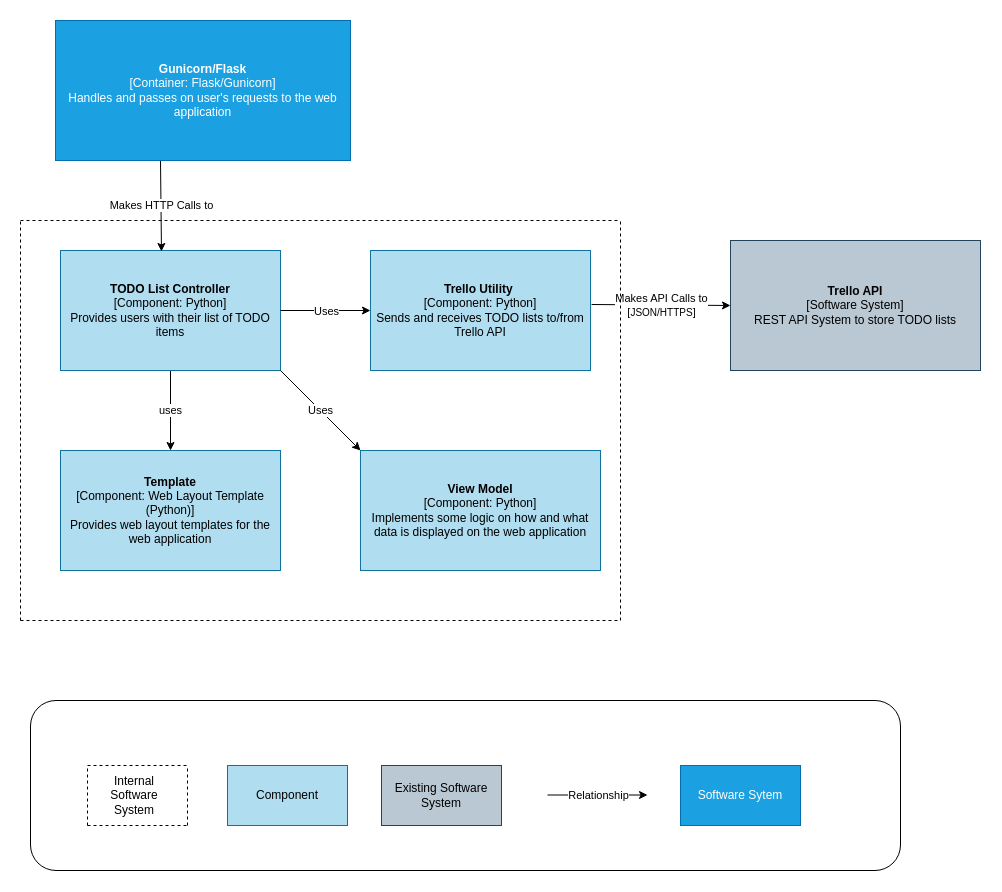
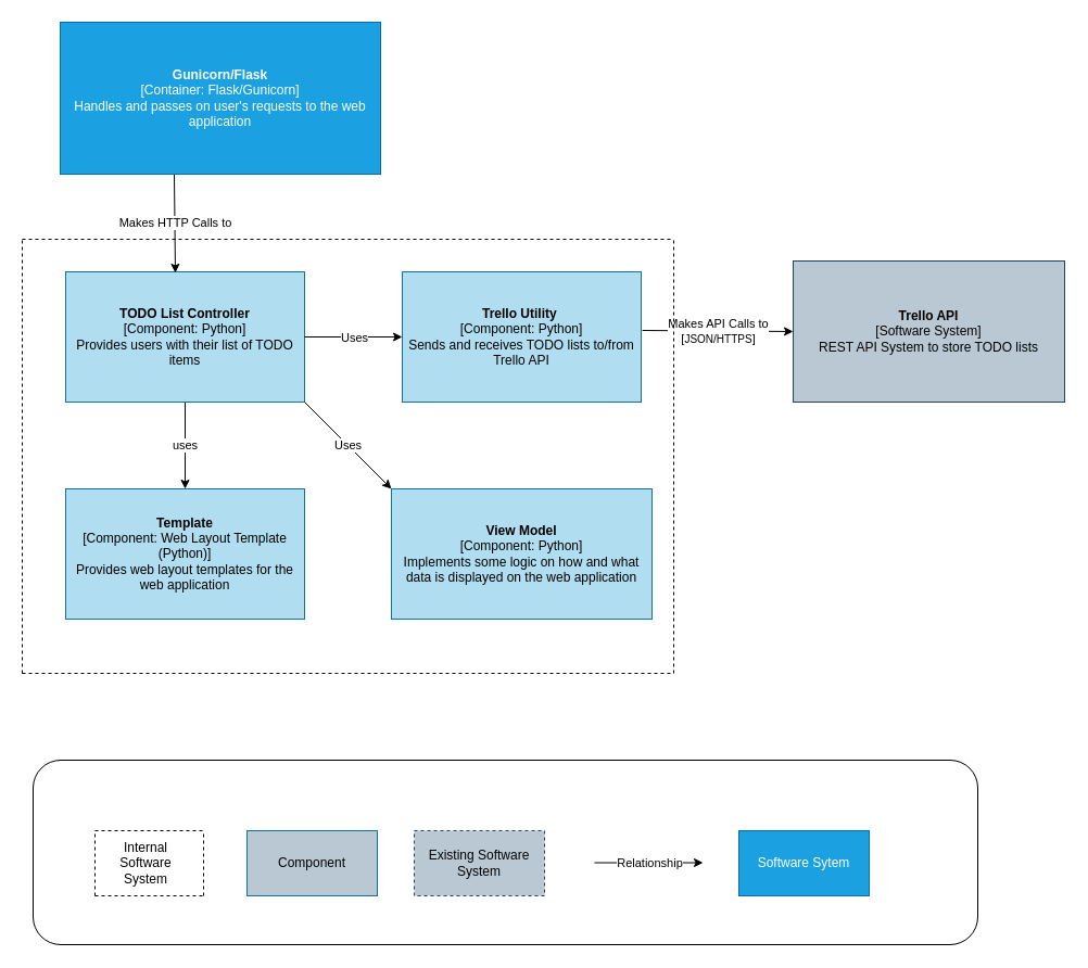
  <mxCell id="0" />
  <mxCell id="1" parent="0" />
  <mxCell id="2" value="uses" style="edgeStyle=orthogonalEdgeStyle;rounded=0;orthogonalLoop=1;jettySize=auto;html=1;" parent="1" source="3" target="27" edge="1"><mxGeometry relative="1" as="geometry" /></mxCell>
  <mxCell id="3" value="&lt;div&gt;&lt;b&gt;TODO List Controller&lt;/b&gt;&lt;/div&gt;&lt;div&gt;[Component: Python]&lt;/div&gt;&lt;div&gt;Provides users with their list of TODO items&lt;br&gt;&lt;/div&gt;" style="rounded=0;whiteSpace=wrap;html=1;fillColor=#b1ddf0;strokeColor=#10739e;" parent="1" vertex="1"><mxGeometry x="60" y="250" width="220" height="120" as="geometry" /></mxCell>
  <mxCell id="4" value="&lt;div&gt;&lt;b&gt;Trello Utility&amp;nbsp;&lt;/b&gt;&lt;/div&gt;&lt;div&gt;[Component: Python]&lt;/div&gt;&lt;div&gt;Sends and receives TODO lists to/from Trello API&lt;br&gt;&lt;/div&gt;" style="rounded=0;whiteSpace=wrap;html=1;fillColor=#b1ddf0;strokeColor=#10739e;" parent="1" vertex="1"><mxGeometry x="370" y="250" width="220" height="120" as="geometry" /></mxCell>
  <mxCell id="5" value="&lt;div&gt;&lt;b&gt;Trello API&lt;/b&gt;&lt;/div&gt;&lt;div&gt;[Software System]&lt;/div&gt;&lt;div&gt;REST API System to store TODO lists&lt;br&gt;&lt;/div&gt;" style="rounded=0;whiteSpace=wrap;html=1;fillColor=#bac8d3;strokeColor=#23445d;" parent="1" vertex="1"><mxGeometry x="730" y="240" width="250" height="130" as="geometry" /></mxCell>
  <mxCell id="6" value="" style="endArrow=classic;html=1;entryX=0;entryY=0.5;entryDx=0;entryDy=0;exitX=1.005;exitY=0.45;exitDx=0;exitDy=0;exitPerimeter=0;" parent="1" source="4" target="5" edge="1"><mxGeometry relative="1" as="geometry"><mxPoint x="620" y="305" as="sourcePoint" /><mxPoint x="680" y="304.5" as="targetPoint" /></mxGeometry></mxCell>
  <mxCell id="7" value="Makes API Calls to&lt;br&gt;[&lt;font style=&quot;font-size: 10px&quot;&gt;JSON/HTTPS&lt;/font&gt;]" style="edgeLabel;resizable=0;html=1;align=center;verticalAlign=middle;" parent="6" connectable="0" vertex="1"><mxGeometry relative="1" as="geometry"><mxPoint as="offset" /></mxGeometry></mxCell>
  <mxCell id="8" value="" style="endArrow=classic;html=1;exitX=0.5;exitY=1;exitDx=0;exitDy=0;entryX=0.459;entryY=0.008;entryDx=0;entryDy=0;entryPerimeter=0;" parent="1" target="3" edge="1"><mxGeometry relative="1" as="geometry"><mxPoint x="160" y="160" as="sourcePoint" /><mxPoint x="159.5" y="240" as="targetPoint" /></mxGeometry></mxCell>
  <mxCell id="9" value="Makes HTTP Calls to" style="edgeLabel;resizable=0;html=1;align=center;verticalAlign=middle;" parent="8" connectable="0" vertex="1"><mxGeometry relative="1" as="geometry" /></mxCell>
  <mxCell id="10" value="" style="endArrow=classic;html=1;exitX=1;exitY=0.5;exitDx=0;exitDy=0;" parent="1" source="3" edge="1"><mxGeometry relative="1" as="geometry"><mxPoint x="300" y="309.5" as="sourcePoint" /><mxPoint x="370" y="310" as="targetPoint" /></mxGeometry></mxCell>
  <mxCell id="11" value="Uses" style="edgeLabel;resizable=0;html=1;align=center;verticalAlign=middle;" parent="10" connectable="0" vertex="1"><mxGeometry relative="1" as="geometry" /></mxCell>
  <mxCell id="12" value="" style="endArrow=none;dashed=1;html=1;" parent="1" edge="1"><mxGeometry width="50" height="50" relative="1" as="geometry"><mxPoint x="20" y="220" as="sourcePoint" /><mxPoint x="620" y="220" as="targetPoint" /></mxGeometry></mxCell>
  <mxCell id="13" value="" style="endArrow=none;dashed=1;html=1;" parent="1" edge="1"><mxGeometry width="50" height="50" relative="1" as="geometry"><mxPoint x="20" y="620" as="sourcePoint" /><mxPoint x="20" y="220" as="targetPoint" /></mxGeometry></mxCell>
  <mxCell id="14" value="" style="endArrow=none;dashed=1;html=1;" parent="1" edge="1"><mxGeometry width="50" height="50" relative="1" as="geometry"><mxPoint x="620" y="620" as="sourcePoint" /><mxPoint x="620" y="220" as="targetPoint" /></mxGeometry></mxCell>
  <mxCell id="15" value="" style="endArrow=none;dashed=1;html=1;" parent="1" edge="1"><mxGeometry width="50" height="50" relative="1" as="geometry"><mxPoint x="20" y="620" as="sourcePoint" /><mxPoint x="620" y="620" as="targetPoint" /><Array as="points"><mxPoint x="320" y="620" /></Array></mxGeometry></mxCell>
  <mxCell id="16" value="" style="rounded=1;whiteSpace=wrap;html=1;" parent="1" vertex="1"><mxGeometry x="30" y="700" width="870" height="170" as="geometry" /></mxCell>
  <mxCell id="17" value="" style="group" parent="1" vertex="1" connectable="0"><mxGeometry x="87" y="765" width="100" height="60" as="geometry" /></mxCell>
  <mxCell id="18" value="" style="endArrow=none;dashed=1;html=1;" parent="17" edge="1"><mxGeometry width="50" height="50" relative="1" as="geometry"><mxPoint as="sourcePoint" /><mxPoint x="100" as="targetPoint" /><Array as="points"><mxPoint /></Array></mxGeometry></mxCell>
  <mxCell id="19" value="" style="endArrow=none;dashed=1;html=1;" parent="17" edge="1"><mxGeometry width="50" height="50" relative="1" as="geometry"><mxPoint x="100" y="60" as="sourcePoint" /><mxPoint x="100" as="targetPoint" /><Array as="points" /></mxGeometry></mxCell>
  <mxCell id="20" value="" style="endArrow=none;dashed=1;html=1;" parent="17" edge="1"><mxGeometry width="50" height="50" relative="1" as="geometry"><mxPoint y="60" as="sourcePoint" /><mxPoint x="100" y="60" as="targetPoint" /><Array as="points"><mxPoint y="60" /></Array></mxGeometry></mxCell>
  <mxCell id="21" value="" style="endArrow=none;dashed=1;html=1;" parent="17" edge="1"><mxGeometry width="50" height="50" relative="1" as="geometry"><mxPoint y="60" as="sourcePoint" /><mxPoint as="targetPoint" /><Array as="points" /></mxGeometry></mxCell>
- <mxCell id="22" value="Component" style="rounded=0;whiteSpace=wrap;html=1;fillColor=#b1ddf0;strokeColor=#10739e;" parent="1" vertex="1"><mxGeometry x="227" y="765" width="120" height="60" as="geometry" /></mxCell>
- <mxCell id="23" value="Existing Software System" style="rounded=0;whiteSpace=wrap;html=1;fillColor=#bac8d3;strokeColor=#23445d;" parent="1" vertex="1"><mxGeometry x="381" y="765" width="120" height="60" as="geometry" /></mxCell>
+ <mxCell id="22" value="Component" style="rounded=0;whiteSpace=wrap;html=1;fillColor=#bac8d3;strokeColor=#10739e;" parent="1" vertex="1"><mxGeometry x="227" y="765" width="120" height="60" as="geometry" /></mxCell>
+ <mxCell id="23" value="Existing Software System" style="rounded=0;whiteSpace=wrap;html=1;fillColor=#bac8d3;strokeColor=#23445d;dashed=1;" parent="1" vertex="1"><mxGeometry x="381" y="765" width="120" height="60" as="geometry" /></mxCell>
  <mxCell id="24" value="Internal Software System" style="text;html=1;strokeColor=none;fillColor=none;align=center;verticalAlign=middle;whiteSpace=wrap;rounded=0;" parent="1" vertex="1"><mxGeometry x="114" y="785" width="40" height="20" as="geometry" /></mxCell>
  <mxCell id="25" value="" style="endArrow=classic;html=1;" parent="1" edge="1"><mxGeometry x="-889" y="720" as="geometry"><mxPoint x="547" y="794.5" as="sourcePoint" /><mxPoint x="647" y="794.5" as="targetPoint" /></mxGeometry></mxCell>
  <mxCell id="26" value="Relationship" style="edgeLabel;resizable=0;html=1;align=center;verticalAlign=middle;" parent="25" connectable="0" vertex="1"><mxGeometry relative="1" as="geometry" /></mxCell>
  <mxCell id="27" value="&lt;div&gt;&lt;b&gt;Template&lt;/b&gt;&lt;/div&gt;&lt;div&gt;[Component: Web Layout Template (Python)]&lt;/div&gt;&lt;div&gt;Provides web layout templates for the web application&lt;br&gt;&lt;/div&gt;" style="rounded=0;whiteSpace=wrap;html=1;fillColor=#b1ddf0;strokeColor=#10739e;" parent="1" vertex="1"><mxGeometry x="60" y="450" width="220" height="120" as="geometry" /></mxCell>
  <mxCell id="28" value="&lt;div&gt;&lt;b&gt;Gunicorn/Flask&lt;/b&gt;&lt;/div&gt;&lt;div&gt;[Container&lt;span&gt;: Flask/Gunicorn]&lt;/span&gt;&lt;/div&gt;&lt;div&gt;Handles and passes on user's requests to the web application&lt;br&gt;&lt;/div&gt;" style="rounded=0;whiteSpace=wrap;html=1;fillColor=#1ba1e2;strokeColor=#006EAF;fontColor=#ffffff;" parent="1" vertex="1"><mxGeometry x="55" y="20" width="295" height="140" as="geometry" /></mxCell>
  <mxCell id="29" value="&lt;div&gt;&lt;b&gt;View Model&lt;/b&gt;&lt;/div&gt;&lt;div&gt;[Component: Python]&lt;/div&gt;&lt;div&gt;Implements some logic on how and what data is displayed on the web application&lt;br&gt;&lt;/div&gt;" style="rounded=0;whiteSpace=wrap;html=1;fillColor=#b1ddf0;strokeColor=#10739e;" parent="1" vertex="1"><mxGeometry x="360" y="450" width="240" height="120" as="geometry" /></mxCell>
  <mxCell id="30" value="Uses" style="endArrow=classic;html=1;entryX=0;entryY=0;entryDx=0;entryDy=0;exitX=1;exitY=1;exitDx=0;exitDy=0;" parent="1" source="3" target="29" edge="1"><mxGeometry width="50" height="50" relative="1" as="geometry"><mxPoint x="280" y="390" as="sourcePoint" /><mxPoint x="330" y="340" as="targetPoint" /></mxGeometry></mxCell>
  <mxCell id="31" value="Software Sytem" style="rounded=0;whiteSpace=wrap;html=1;fillColor=#1ba1e2;strokeColor=#006EAF;fontColor=#ffffff;" parent="1" vertex="1"><mxGeometry x="680" y="765" width="120" height="60" as="geometry" /></mxCell>
